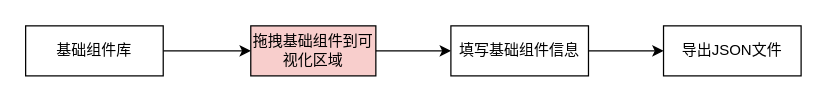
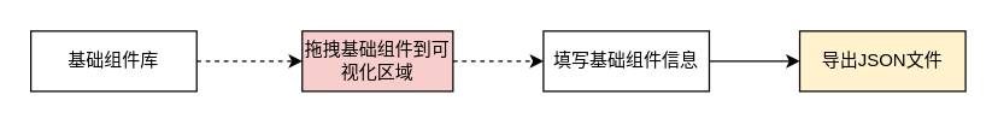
  <mxCell id="0" />
  <mxCell id="1" parent="0" />
- <mxCell id="2" style="edgeStyle=orthogonalEdgeStyle;rounded=0;orthogonalLoop=1;jettySize=auto;html=1;exitX=1;exitY=0.5;exitDx=0;exitDy=0;entryX=0;entryY=0.5;entryDx=0;entryDy=0;" edge="1" parent="1" source="3" target="5"><mxGeometry relative="1" as="geometry" /></mxCell>
+ <mxCell id="2" style="edgeStyle=orthogonalEdgeStyle;rounded=0;orthogonalLoop=1;jettySize=auto;html=1;exitX=1;exitY=0.5;exitDx=0;exitDy=0;entryX=0;entryY=0.5;entryDx=0;entryDy=0;dashed=1;" edge="1" parent="1" source="3" target="5"><mxGeometry relative="1" as="geometry" /></mxCell>
  <mxCell id="3" value="基础组件库" style="rounded=0;whiteSpace=wrap;html=1;" vertex="1" parent="1"><mxGeometry x="20" y="20" width="110" height="40" as="geometry" /></mxCell>
- <mxCell id="4" style="edgeStyle=orthogonalEdgeStyle;rounded=0;orthogonalLoop=1;jettySize=auto;html=1;exitX=1;exitY=0.5;exitDx=0;exitDy=0;" edge="1" parent="1" source="5" target="7"><mxGeometry relative="1" as="geometry" /></mxCell>
+ <mxCell id="4" style="edgeStyle=orthogonalEdgeStyle;rounded=0;orthogonalLoop=1;jettySize=auto;html=1;exitX=1;exitY=0.5;exitDx=0;exitDy=0;dashed=1;" edge="1" parent="1" source="5" target="7"><mxGeometry relative="1" as="geometry" /></mxCell>
  <mxCell id="5" value="拖拽基础组件到可视化区域" style="rounded=0;whiteSpace=wrap;html=1;fillColor=#f8cecc;" vertex="1" parent="1"><mxGeometry x="200" y="20" width="100" height="40" as="geometry" /></mxCell>
  <mxCell id="6" style="edgeStyle=orthogonalEdgeStyle;rounded=0;orthogonalLoop=1;jettySize=auto;html=1;exitX=1;exitY=0.5;exitDx=0;exitDy=0;entryX=0;entryY=0.5;entryDx=0;entryDy=0;" edge="1" parent="1" source="7" target="8"><mxGeometry relative="1" as="geometry" /></mxCell>
  <mxCell id="7" value="填写基础组件信息" style="rounded=0;whiteSpace=wrap;html=1;" vertex="1" parent="1"><mxGeometry x="360" y="20" width="110" height="40" as="geometry" /></mxCell>
- <mxCell id="8" value="导出JSON文件" style="rounded=0;whiteSpace=wrap;html=1;" vertex="1" parent="1"><mxGeometry x="530" y="20" width="110" height="40" as="geometry" /></mxCell>
+ <mxCell id="8" value="导出JSON文件" style="rounded=0;whiteSpace=wrap;html=1;fillColor=#fff2cc;" vertex="1" parent="1"><mxGeometry x="530" y="20" width="110" height="40" as="geometry" /></mxCell>
